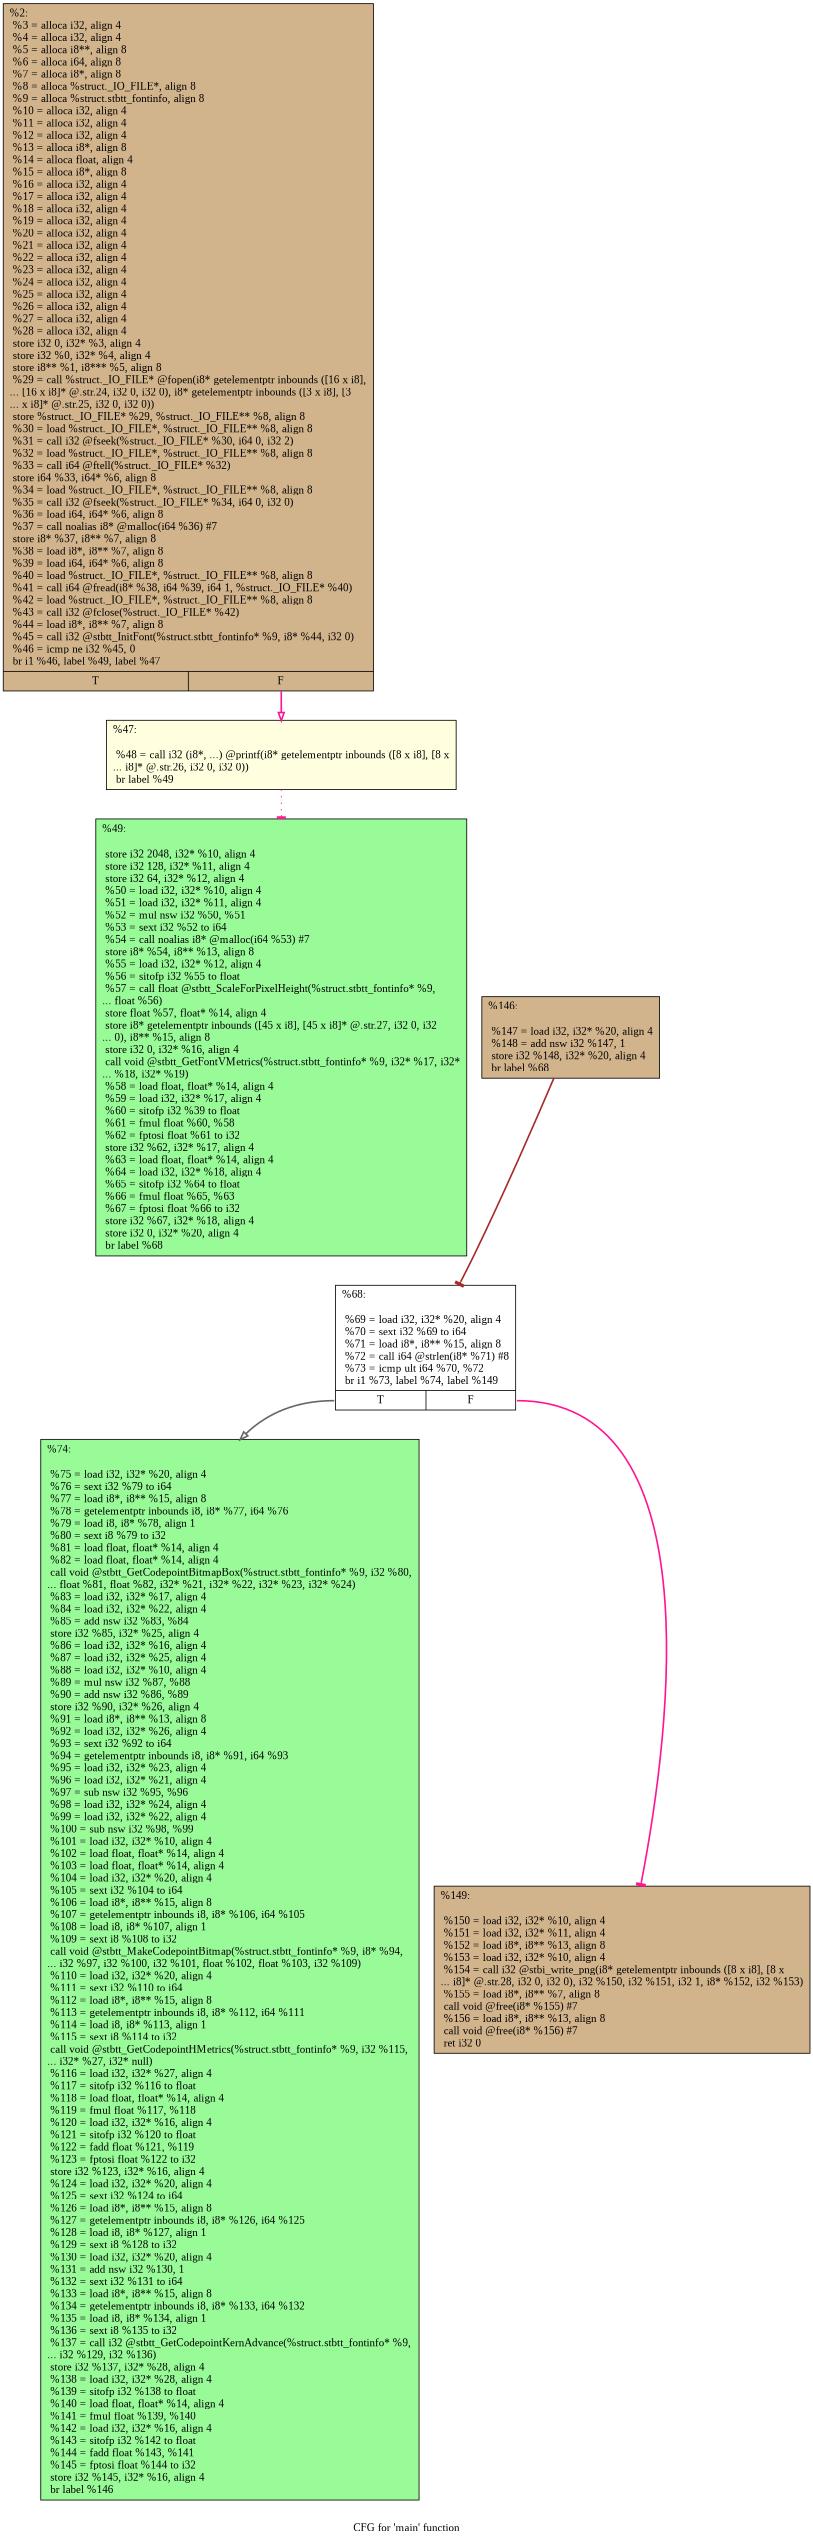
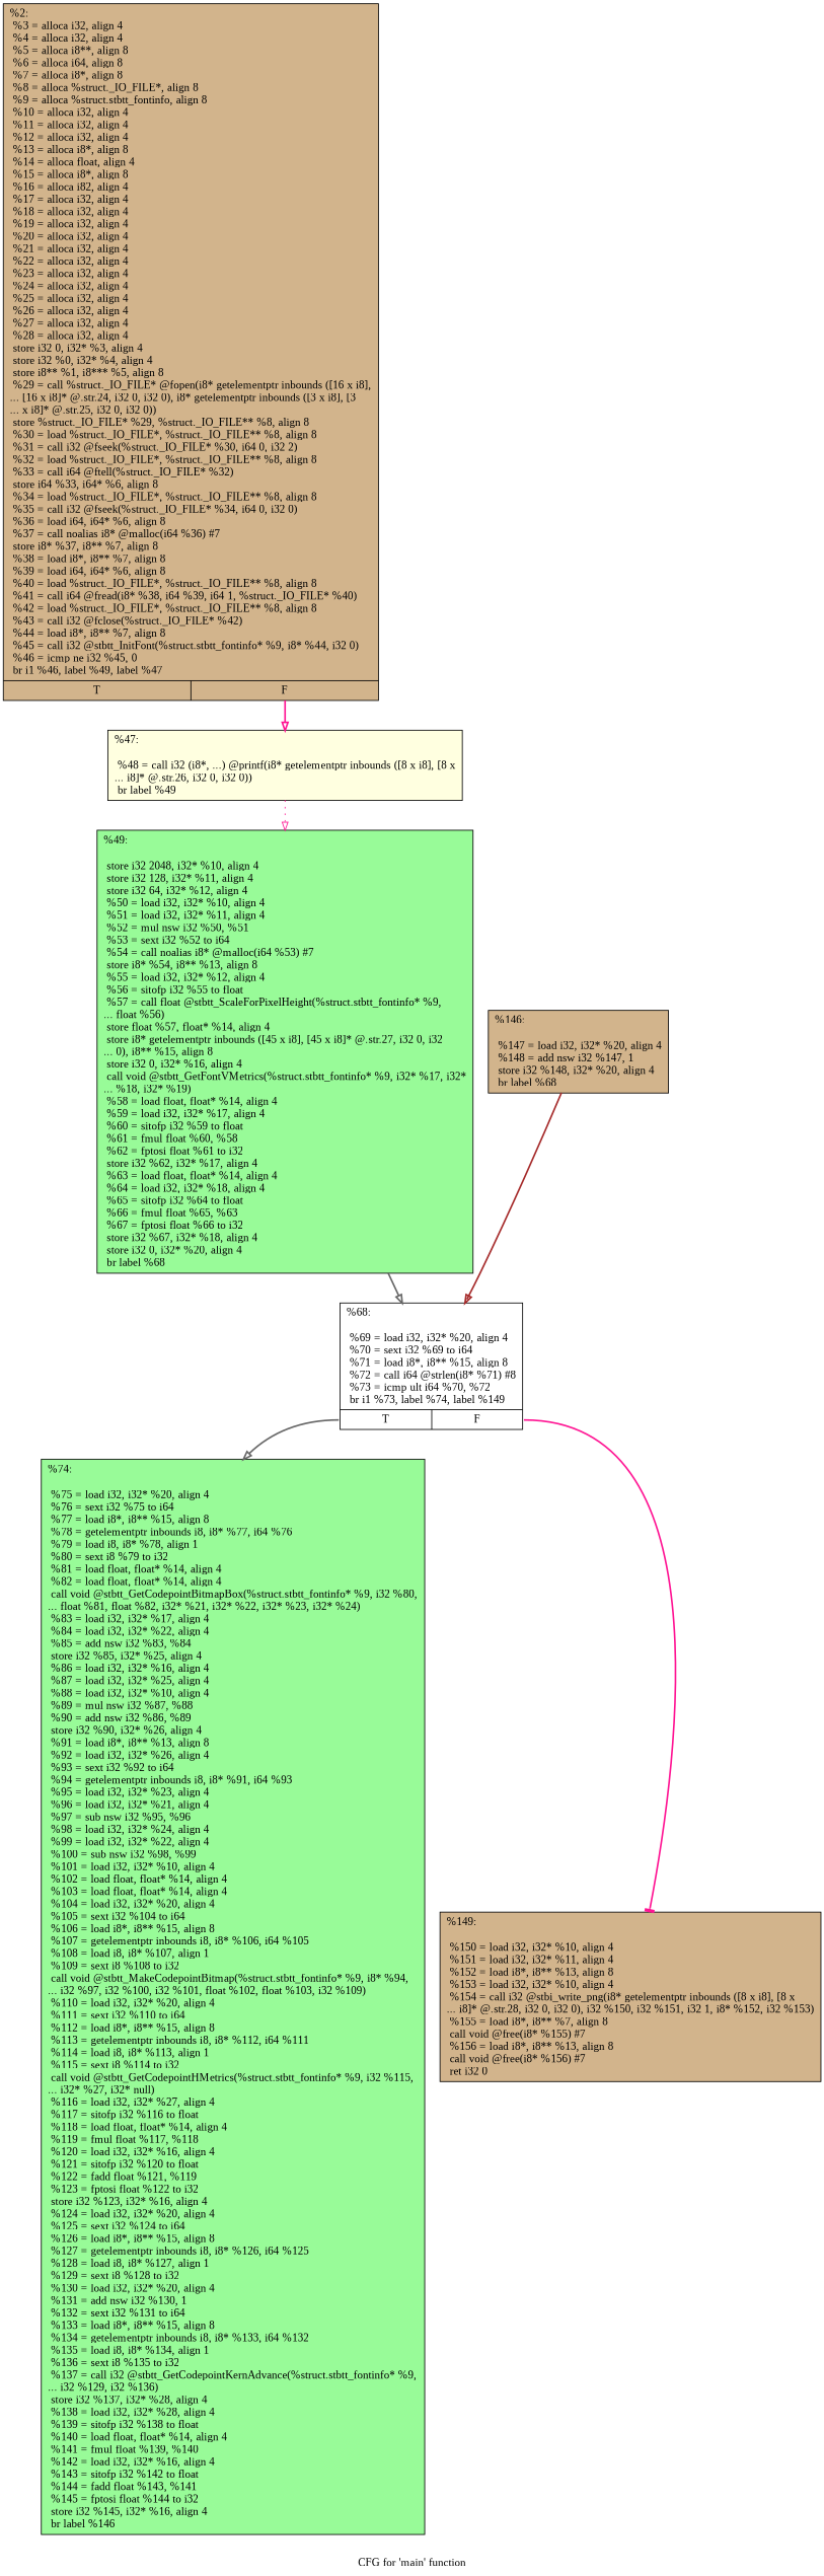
  digraph {
    fontname="Liberation Serif"
    label="CFG for 'main' function"
    node [fillcolor=tan fontname="Liberation Serif" shape=record style=filled]
    edge [arrowhead=onormal color=deeppink fontname="Liberation Serif" style=bold]
-   n1 [label="{%2:\l  %3 = alloca i32, align 4\l  %4 = alloca i32, align 4\l  %5 = alloca i8**, align 8\l  %6 = alloca i64, align 8\l  %7 = alloca i8*, align 8\l  %8 = alloca %struct._IO_FILE*, align 8\l  %9 = alloca %struct.stbtt_fontinfo, align 8\l  %10 = alloca i32, align 4\l  %11 = alloca i32, align 4\l  %12 = alloca i32, align 4\l  %13 = alloca i8*, align 8\l  %14 = alloca float, align 4\l  %15 = alloca i8*, align 8\l  %16 = alloca i32, align 4\l  %17 = alloca i32, align 4\l  %18 = alloca i32, align 4\l  %19 = alloca i32, align 4\l  %20 = alloca i32, align 4\l  %21 = alloca i32, align 4\l  %22 = alloca i32, align 4\l  %23 = alloca i32, align 4\l  %24 = alloca i32, align 4\l  %25 = alloca i32, align 4\l  %26 = alloca i32, align 4\l  %27 = alloca i32, align 4\l  %28 = alloca i32, align 4\l  store i32 0, i32* %3, align 4\l  store i32 %0, i32* %4, align 4\l  store i8** %1, i8*** %5, align 8\l  %29 = call %struct._IO_FILE* @fopen(i8* getelementptr inbounds ([16 x i8],\l... [16 x i8]* @.str.24, i32 0, i32 0), i8* getelementptr inbounds ([3 x i8], [3\l... x i8]* @.str.25, i32 0, i32 0))\l  store %struct._IO_FILE* %29, %struct._IO_FILE** %8, align 8\l  %30 = load %struct._IO_FILE*, %struct._IO_FILE** %8, align 8\l  %31 = call i32 @fseek(%struct._IO_FILE* %30, i64 0, i32 2)\l  %32 = load %struct._IO_FILE*, %struct._IO_FILE** %8, align 8\l  %33 = call i64 @ftell(%struct._IO_FILE* %32)\l  store i64 %33, i64* %6, align 8\l  %34 = load %struct._IO_FILE*, %struct._IO_FILE** %8, align 8\l  %35 = call i32 @fseek(%struct._IO_FILE* %34, i64 0, i32 0)\l  %36 = load i64, i64* %6, align 8\l  %37 = call noalias i8* @malloc(i64 %36) #7\l  store i8* %37, i8** %7, align 8\l  %38 = load i8*, i8** %7, align 8\l  %39 = load i64, i64* %6, align 8\l  %40 = load %struct._IO_FILE*, %struct._IO_FILE** %8, align 8\l  %41 = call i64 @fread(i8* %38, i64 %39, i64 1, %struct._IO_FILE* %40)\l  %42 = load %struct._IO_FILE*, %struct._IO_FILE** %8, align 8\l  %43 = call i32 @fclose(%struct._IO_FILE* %42)\l  %44 = load i8*, i8** %7, align 8\l  %45 = call i32 @stbtt_InitFont(%struct.stbtt_fontinfo* %9, i8* %44, i32 0)\l  %46 = icmp ne i32 %45, 0\l  br i1 %46, label %49, label %47\l|{<s0>T|<s1>F}}"]
+   n1 [label="{%2:\l  %3 = alloca i32, align 4\l  %4 = alloca i32, align 4\l  %5 = alloca i8**, align 8\l  %6 = alloca i64, align 8\l  %7 = alloca i8*, align 8\l  %8 = alloca %struct._IO_FILE*, align 8\l  %9 = alloca %struct.stbtt_fontinfo, align 8\l  %10 = alloca i32, align 4\l  %11 = alloca i32, align 4\l  %12 = alloca i32, align 4\l  %13 = alloca i8*, align 8\l  %14 = alloca float, align 4\l  %15 = alloca i8*, align 8\l  %16 = alloca i82, align 4\l  %17 = alloca i32, align 4\l  %18 = alloca i32, align 4\l  %19 = alloca i32, align 4\l  %20 = alloca i32, align 4\l  %21 = alloca i32, align 4\l  %22 = alloca i32, align 4\l  %23 = alloca i32, align 4\l  %24 = alloca i32, align 4\l  %25 = alloca i32, align 4\l  %26 = alloca i32, align 4\l  %27 = alloca i32, align 4\l  %28 = alloca i32, align 4\l  store i32 0, i32* %3, align 4\l  store i32 %0, i32* %4, align 4\l  store i8** %1, i8*** %5, align 8\l  %29 = call %struct._IO_FILE* @fopen(i8* getelementptr inbounds ([16 x i8],\l... [16 x i8]* @.str.24, i32 0, i32 0), i8* getelementptr inbounds ([3 x i8], [3\l... x i8]* @.str.25, i32 0, i32 0))\l  store %struct._IO_FILE* %29, %struct._IO_FILE** %8, align 8\l  %30 = load %struct._IO_FILE*, %struct._IO_FILE** %8, align 8\l  %31 = call i32 @fseek(%struct._IO_FILE* %30, i64 0, i32 2)\l  %32 = load %struct._IO_FILE*, %struct._IO_FILE** %8, align 8\l  %33 = call i64 @ftell(%struct._IO_FILE* %32)\l  store i64 %33, i64* %6, align 8\l  %34 = load %struct._IO_FILE*, %struct._IO_FILE** %8, align 8\l  %35 = call i32 @fseek(%struct._IO_FILE* %34, i64 0, i32 0)\l  %36 = load i64, i64* %6, align 8\l  %37 = call noalias i8* @malloc(i64 %36) #7\l  store i8* %37, i8** %7, align 8\l  %38 = load i8*, i8** %7, align 8\l  %39 = load i64, i64* %6, align 8\l  %40 = load %struct._IO_FILE*, %struct._IO_FILE** %8, align 8\l  %41 = call i64 @fread(i8* %38, i64 %39, i64 1, %struct._IO_FILE* %40)\l  %42 = load %struct._IO_FILE*, %struct._IO_FILE** %8, align 8\l  %43 = call i32 @fclose(%struct._IO_FILE* %42)\l  %44 = load i8*, i8** %7, align 8\l  %45 = call i32 @stbtt_InitFont(%struct.stbtt_fontinfo* %9, i8* %44, i32 0)\l  %46 = icmp ne i32 %45, 0\l  br i1 %46, label %49, label %47\l|{<s0>T|<s1>F}}"]
    n2 [fillcolor=lightyellow label="{%47:\l\l  %48 = call i32 (i8*, ...) @printf(i8* getelementptr inbounds ([8 x i8], [8 x\l... i8]* @.str.26, i32 0, i32 0))\l  br label %49\l}"]
-   n3 [fillcolor=palegreen label="{%49:\l\l  store i32 2048, i32* %10, align 4\l  store i32 128, i32* %11, align 4\l  store i32 64, i32* %12, align 4\l  %50 = load i32, i32* %10, align 4\l  %51 = load i32, i32* %11, align 4\l  %52 = mul nsw i32 %50, %51\l  %53 = sext i32 %52 to i64\l  %54 = call noalias i8* @malloc(i64 %53) #7\l  store i8* %54, i8** %13, align 8\l  %55 = load i32, i32* %12, align 4\l  %56 = sitofp i32 %55 to float\l  %57 = call float @stbtt_ScaleForPixelHeight(%struct.stbtt_fontinfo* %9,\l... float %56)\l  store float %57, float* %14, align 4\l  store i8* getelementptr inbounds ([45 x i8], [45 x i8]* @.str.27, i32 0, i32\l... 0), i8** %15, align 8\l  store i32 0, i32* %16, align 4\l  call void @stbtt_GetFontVMetrics(%struct.stbtt_fontinfo* %9, i32* %17, i32*\l... %18, i32* %19)\l  %58 = load float, float* %14, align 4\l  %59 = load i32, i32* %17, align 4\l  %60 = sitofp i32 %39 to float\l  %61 = fmul float %60, %58\l  %62 = fptosi float %61 to i32\l  store i32 %62, i32* %17, align 4\l  %63 = load float, float* %14, align 4\l  %64 = load i32, i32* %18, align 4\l  %65 = sitofp i32 %64 to float\l  %66 = fmul float %65, %63\l  %67 = fptosi float %66 to i32\l  store i32 %67, i32* %18, align 4\l  store i32 0, i32* %20, align 4\l  br label %68\l}"]
+   n3 [fillcolor=palegreen label="{%49:\l\l  store i32 2048, i32* %10, align 4\l  store i32 128, i32* %11, align 4\l  store i32 64, i32* %12, align 4\l  %50 = load i32, i32* %10, align 4\l  %51 = load i32, i32* %11, align 4\l  %52 = mul nsw i32 %50, %51\l  %53 = sext i32 %52 to i64\l  %54 = call noalias i8* @malloc(i64 %53) #7\l  store i8* %54, i8** %13, align 8\l  %55 = load i32, i32* %12, align 4\l  %56 = sitofp i32 %55 to float\l  %57 = call float @stbtt_ScaleForPixelHeight(%struct.stbtt_fontinfo* %9,\l... float %56)\l  store float %57, float* %14, align 4\l  store i8* getelementptr inbounds ([45 x i8], [45 x i8]* @.str.27, i32 0, i32\l... 0), i8** %15, align 8\l  store i32 0, i32* %16, align 4\l  call void @stbtt_GetFontVMetrics(%struct.stbtt_fontinfo* %9, i32* %17, i32*\l... %18, i32* %19)\l  %58 = load float, float* %14, align 4\l  %59 = load i32, i32* %17, align 4\l  %60 = sitofp i32 %59 to float\l  %61 = fmul float %60, %58\l  %62 = fptosi float %61 to i32\l  store i32 %62, i32* %17, align 4\l  %63 = load float, float* %14, align 4\l  %64 = load i32, i32* %18, align 4\l  %65 = sitofp i32 %64 to float\l  %66 = fmul float %65, %63\l  %67 = fptosi float %66 to i32\l  store i32 %67, i32* %18, align 4\l  store i32 0, i32* %20, align 4\l  br label %68\l}"]
    n4 [fillcolor=white label="{%68:\l\l  %69 = load i32, i32* %20, align 4\l  %70 = sext i32 %69 to i64\l  %71 = load i8*, i8** %15, align 8\l  %72 = call i64 @strlen(i8* %71) #8\l  %73 = icmp ult i64 %70, %72\l  br i1 %73, label %74, label %149\l|{<s0>T|<s1>F}}"]
-   n5 [fillcolor=palegreen label="{%74:\l\l  %75 = load i32, i32* %20, align 4\l  %76 = sext i32 %79 to i64\l  %77 = load i8*, i8** %15, align 8\l  %78 = getelementptr inbounds i8, i8* %77, i64 %76\l  %79 = load i8, i8* %78, align 1\l  %80 = sext i8 %79 to i32\l  %81 = load float, float* %14, align 4\l  %82 = load float, float* %14, align 4\l  call void @stbtt_GetCodepointBitmapBox(%struct.stbtt_fontinfo* %9, i32 %80,\l... float %81, float %82, i32* %21, i32* %22, i32* %23, i32* %24)\l  %83 = load i32, i32* %17, align 4\l  %84 = load i32, i32* %22, align 4\l  %85 = add nsw i32 %83, %84\l  store i32 %85, i32* %25, align 4\l  %86 = load i32, i32* %16, align 4\l  %87 = load i32, i32* %25, align 4\l  %88 = load i32, i32* %10, align 4\l  %89 = mul nsw i32 %87, %88\l  %90 = add nsw i32 %86, %89\l  store i32 %90, i32* %26, align 4\l  %91 = load i8*, i8** %13, align 8\l  %92 = load i32, i32* %26, align 4\l  %93 = sext i32 %92 to i64\l  %94 = getelementptr inbounds i8, i8* %91, i64 %93\l  %95 = load i32, i32* %23, align 4\l  %96 = load i32, i32* %21, align 4\l  %97 = sub nsw i32 %95, %96\l  %98 = load i32, i32* %24, align 4\l  %99 = load i32, i32* %22, align 4\l  %100 = sub nsw i32 %98, %99\l  %101 = load i32, i32* %10, align 4\l  %102 = load float, float* %14, align 4\l  %103 = load float, float* %14, align 4\l  %104 = load i32, i32* %20, align 4\l  %105 = sext i32 %104 to i64\l  %106 = load i8*, i8** %15, align 8\l  %107 = getelementptr inbounds i8, i8* %106, i64 %105\l  %108 = load i8, i8* %107, align 1\l  %109 = sext i8 %108 to i32\l  call void @stbtt_MakeCodepointBitmap(%struct.stbtt_fontinfo* %9, i8* %94,\l... i32 %97, i32 %100, i32 %101, float %102, float %103, i32 %109)\l  %110 = load i32, i32* %20, align 4\l  %111 = sext i32 %110 to i64\l  %112 = load i8*, i8** %15, align 8\l  %113 = getelementptr inbounds i8, i8* %112, i64 %111\l  %114 = load i8, i8* %113, align 1\l  %115 = sext i8 %114 to i32\l  call void @stbtt_GetCodepointHMetrics(%struct.stbtt_fontinfo* %9, i32 %115,\l... i32* %27, i32* null)\l  %116 = load i32, i32* %27, align 4\l  %117 = sitofp i32 %116 to float\l  %118 = load float, float* %14, align 4\l  %119 = fmul float %117, %118\l  %120 = load i32, i32* %16, align 4\l  %121 = sitofp i32 %120 to float\l  %122 = fadd float %121, %119\l  %123 = fptosi float %122 to i32\l  store i32 %123, i32* %16, align 4\l  %124 = load i32, i32* %20, align 4\l  %125 = sext i32 %124 to i64\l  %126 = load i8*, i8** %15, align 8\l  %127 = getelementptr inbounds i8, i8* %126, i64 %125\l  %128 = load i8, i8* %127, align 1\l  %129 = sext i8 %128 to i32\l  %130 = load i32, i32* %20, align 4\l  %131 = add nsw i32 %130, 1\l  %132 = sext i32 %131 to i64\l  %133 = load i8*, i8** %15, align 8\l  %134 = getelementptr inbounds i8, i8* %133, i64 %132\l  %135 = load i8, i8* %134, align 1\l  %136 = sext i8 %135 to i32\l  %137 = call i32 @stbtt_GetCodepointKernAdvance(%struct.stbtt_fontinfo* %9,\l... i32 %129, i32 %136)\l  store i32 %137, i32* %28, align 4\l  %138 = load i32, i32* %28, align 4\l  %139 = sitofp i32 %138 to float\l  %140 = load float, float* %14, align 4\l  %141 = fmul float %139, %140\l  %142 = load i32, i32* %16, align 4\l  %143 = sitofp i32 %142 to float\l  %144 = fadd float %143, %141\l  %145 = fptosi float %144 to i32\l  store i32 %145, i32* %16, align 4\l  br label %146\l}"]
+   n5 [fillcolor=palegreen label="{%74:\l\l  %75 = load i32, i32* %20, align 4\l  %76 = sext i32 %75 to i64\l  %77 = load i8*, i8** %15, align 8\l  %78 = getelementptr inbounds i8, i8* %77, i64 %76\l  %79 = load i8, i8* %78, align 1\l  %80 = sext i8 %79 to i32\l  %81 = load float, float* %14, align 4\l  %82 = load float, float* %14, align 4\l  call void @stbtt_GetCodepointBitmapBox(%struct.stbtt_fontinfo* %9, i32 %80,\l... float %81, float %82, i32* %21, i32* %22, i32* %23, i32* %24)\l  %83 = load i32, i32* %17, align 4\l  %84 = load i32, i32* %22, align 4\l  %85 = add nsw i32 %83, %84\l  store i32 %85, i32* %25, align 4\l  %86 = load i32, i32* %16, align 4\l  %87 = load i32, i32* %25, align 4\l  %88 = load i32, i32* %10, align 4\l  %89 = mul nsw i32 %87, %88\l  %90 = add nsw i32 %86, %89\l  store i32 %90, i32* %26, align 4\l  %91 = load i8*, i8** %13, align 8\l  %92 = load i32, i32* %26, align 4\l  %93 = sext i32 %92 to i64\l  %94 = getelementptr inbounds i8, i8* %91, i64 %93\l  %95 = load i32, i32* %23, align 4\l  %96 = load i32, i32* %21, align 4\l  %97 = sub nsw i32 %95, %96\l  %98 = load i32, i32* %24, align 4\l  %99 = load i32, i32* %22, align 4\l  %100 = sub nsw i32 %98, %99\l  %101 = load i32, i32* %10, align 4\l  %102 = load float, float* %14, align 4\l  %103 = load float, float* %14, align 4\l  %104 = load i32, i32* %20, align 4\l  %105 = sext i32 %104 to i64\l  %106 = load i8*, i8** %15, align 8\l  %107 = getelementptr inbounds i8, i8* %106, i64 %105\l  %108 = load i8, i8* %107, align 1\l  %109 = sext i8 %108 to i32\l  call void @stbtt_MakeCodepointBitmap(%struct.stbtt_fontinfo* %9, i8* %94,\l... i32 %97, i32 %100, i32 %101, float %102, float %103, i32 %109)\l  %110 = load i32, i32* %20, align 4\l  %111 = sext i32 %110 to i64\l  %112 = load i8*, i8** %15, align 8\l  %113 = getelementptr inbounds i8, i8* %112, i64 %111\l  %114 = load i8, i8* %113, align 1\l  %115 = sext i8 %114 to i32\l  call void @stbtt_GetCodepointHMetrics(%struct.stbtt_fontinfo* %9, i32 %115,\l... i32* %27, i32* null)\l  %116 = load i32, i32* %27, align 4\l  %117 = sitofp i32 %116 to float\l  %118 = load float, float* %14, align 4\l  %119 = fmul float %117, %118\l  %120 = load i32, i32* %16, align 4\l  %121 = sitofp i32 %120 to float\l  %122 = fadd float %121, %119\l  %123 = fptosi float %122 to i32\l  store i32 %123, i32* %16, align 4\l  %124 = load i32, i32* %20, align 4\l  %125 = sext i32 %124 to i64\l  %126 = load i8*, i8** %15, align 8\l  %127 = getelementptr inbounds i8, i8* %126, i64 %125\l  %128 = load i8, i8* %127, align 1\l  %129 = sext i8 %128 to i32\l  %130 = load i32, i32* %20, align 4\l  %131 = add nsw i32 %130, 1\l  %132 = sext i32 %131 to i64\l  %133 = load i8*, i8** %15, align 8\l  %134 = getelementptr inbounds i8, i8* %133, i64 %132\l  %135 = load i8, i8* %134, align 1\l  %136 = sext i8 %135 to i32\l  %137 = call i32 @stbtt_GetCodepointKernAdvance(%struct.stbtt_fontinfo* %9,\l... i32 %129, i32 %136)\l  store i32 %137, i32* %28, align 4\l  %138 = load i32, i32* %28, align 4\l  %139 = sitofp i32 %138 to float\l  %140 = load float, float* %14, align 4\l  %141 = fmul float %139, %140\l  %142 = load i32, i32* %16, align 4\l  %143 = sitofp i32 %142 to float\l  %144 = fadd float %143, %141\l  %145 = fptosi float %144 to i32\l  store i32 %145, i32* %16, align 4\l  br label %146\l}"]
    n6 [label="{%149:\l\l  %150 = load i32, i32* %10, align 4\l  %151 = load i32, i32* %11, align 4\l  %152 = load i8*, i8** %13, align 8\l  %153 = load i32, i32* %10, align 4\l  %154 = call i32 @stbi_write_png(i8* getelementptr inbounds ([8 x i8], [8 x\l... i8]* @.str.28, i32 0, i32 0), i32 %150, i32 %151, i32 1, i8* %152, i32 %153)\l  %155 = load i8*, i8** %7, align 8\l  call void @free(i8* %155) #7\l  %156 = load i8*, i8** %13, align 8\l  call void @free(i8* %156) #7\l  ret i32 0\l}"]
    n7 [label="{%146:\l\l  %147 = load i32, i32* %20, align 4\l  %148 = add nsw i32 %147, 1\l  store i32 %148, i32* %20, align 4\l  br label %68\l}"]
    n1 -> n2 [tailport=s1]
-   n2 -> n3 [arrowhead=tee style=dotted]
+   n2 -> n3 [style=dotted]
+   n3 -> n4 [color=gray40]
    n4 -> n5 [color=gray40 tailport=s0]
    n4 -> n6 [arrowhead=tee tailport=s1]
-   n7 -> n4 [arrowhead=tee color=brown]
+   n7 -> n4 [color=brown]
  }
